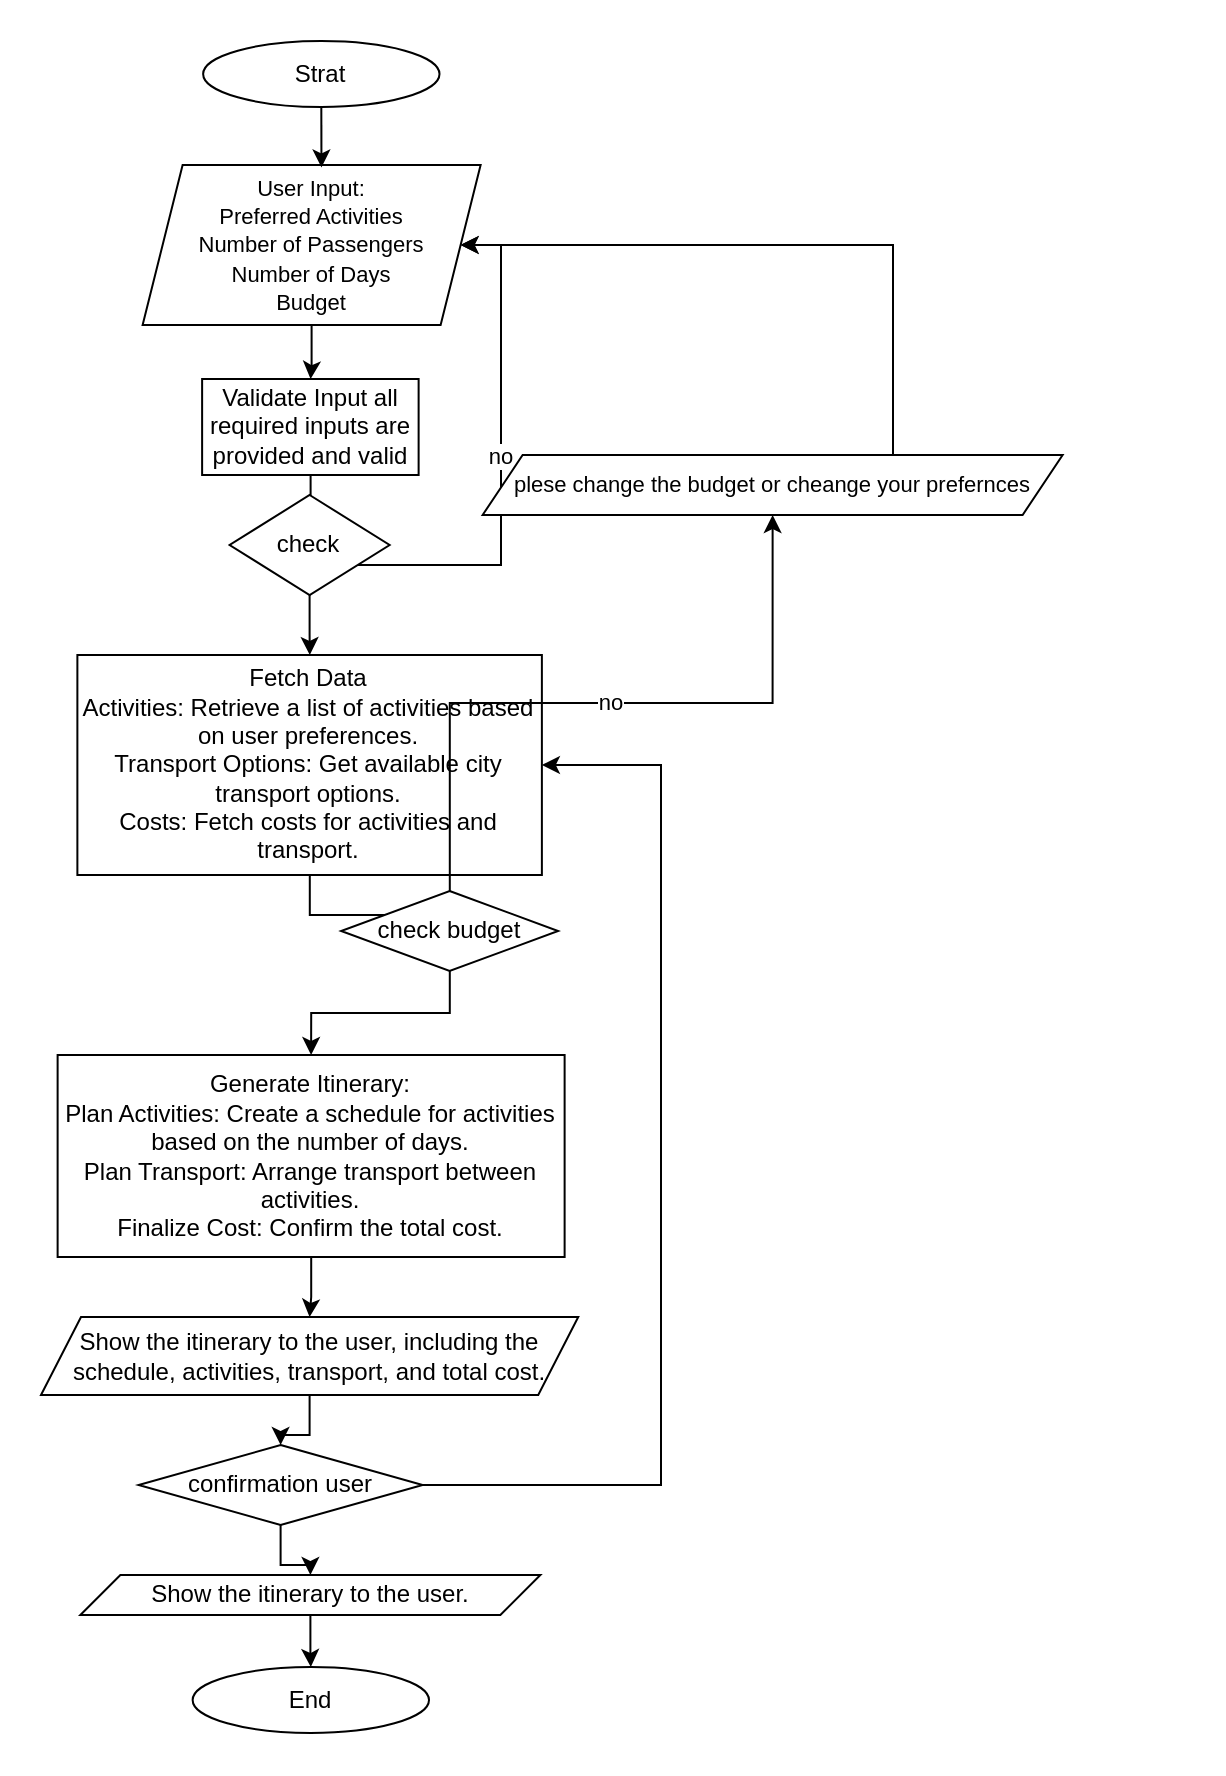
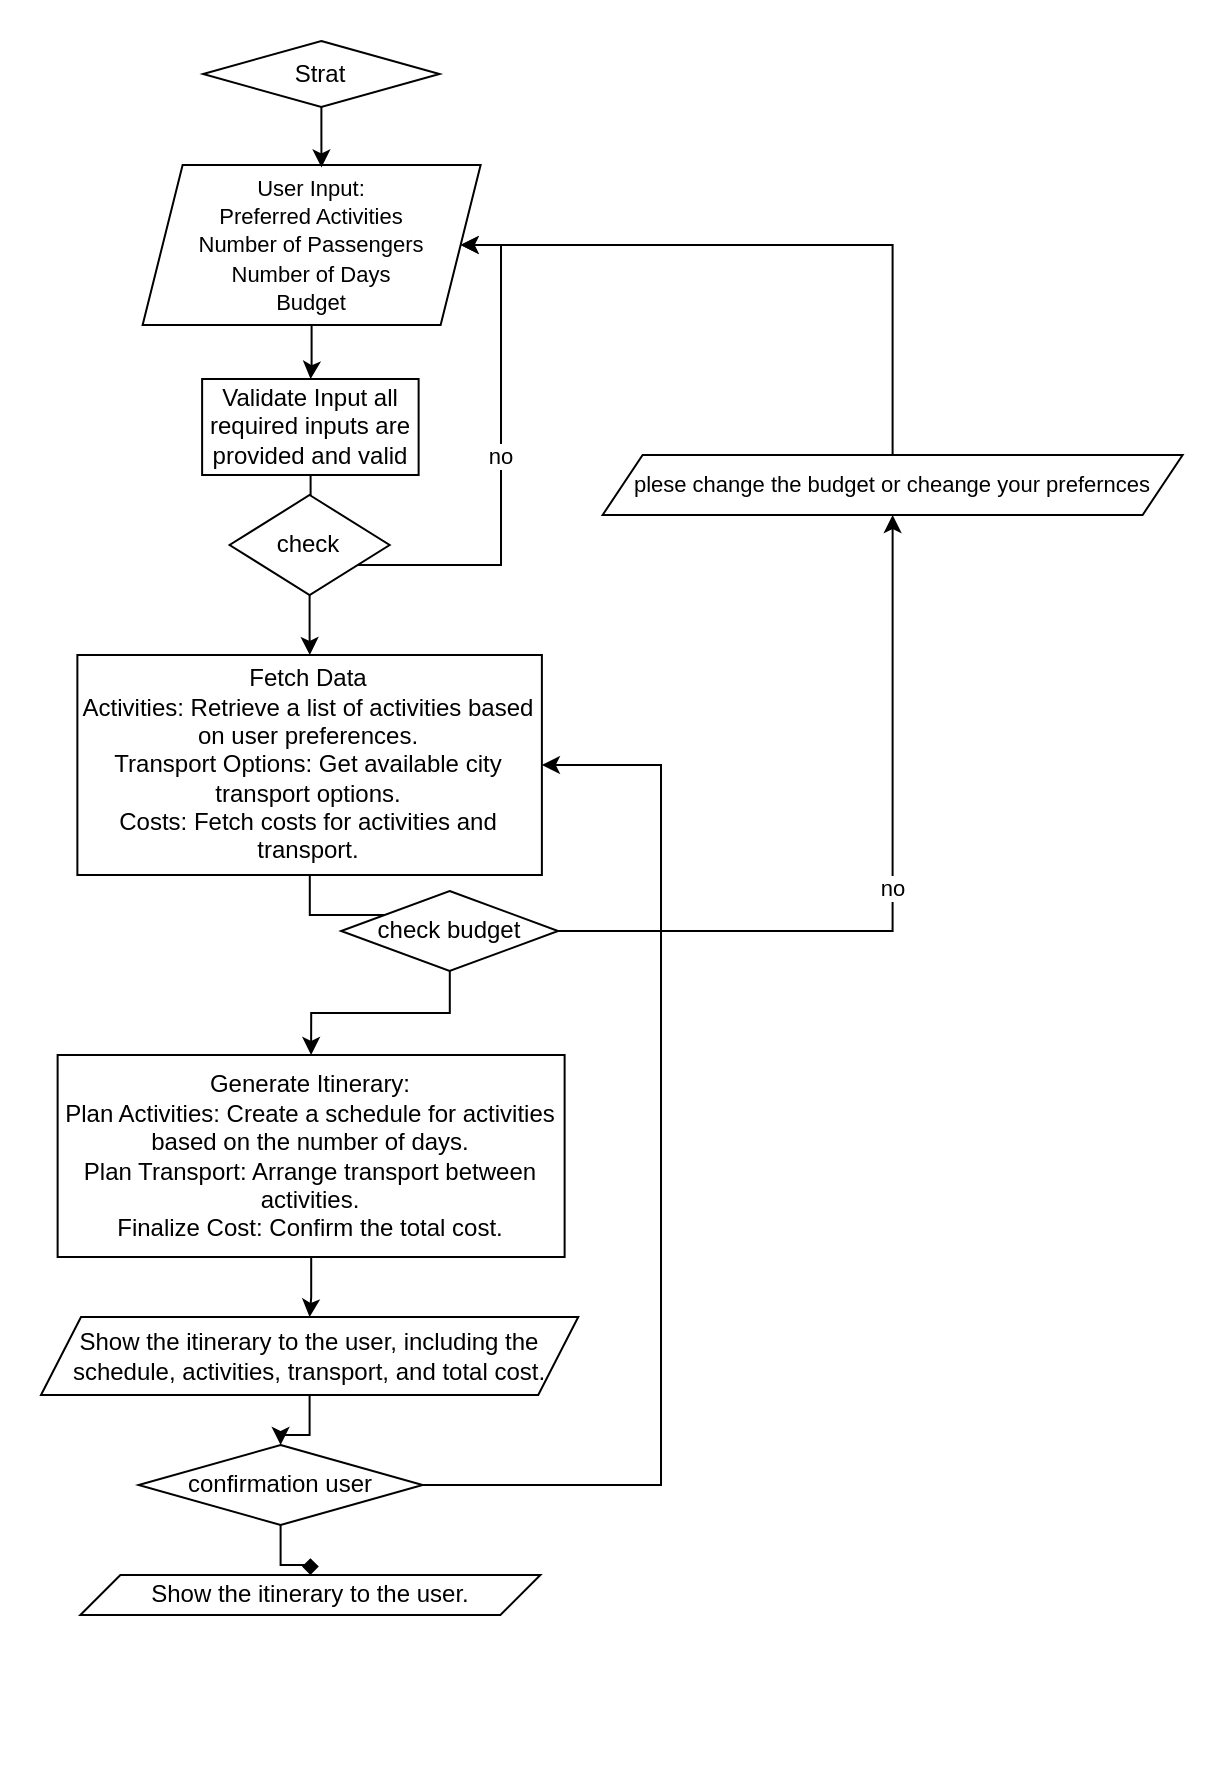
  <mxCell id="0" />
  <mxCell id="1" parent="0" />
  <mxCell id="2" style="edgeStyle=orthogonalEdgeStyle;rounded=0;orthogonalLoop=1;jettySize=auto;html=1;" edge="1" parent="1" source="3" target="5"><mxGeometry relative="1" as="geometry" /></mxCell>
  <mxCell id="3" value="&lt;font style=&quot;font-size: 11px;&quot;&gt;User Input:&lt;/font&gt;&lt;div&gt;&lt;font style=&quot;font-size: 11px;&quot;&gt;Preferred Activities&lt;/font&gt;&lt;/div&gt;&lt;div&gt;&lt;span style=&quot;font-size: 11px; background-color: initial;&quot;&gt;Number of Passengers&lt;/span&gt;&lt;/div&gt;&lt;div&gt;&lt;span style=&quot;font-size: 11px; background-color: initial;&quot;&gt;Number of Days&lt;/span&gt;&lt;/div&gt;&lt;div style=&quot;&quot;&gt;&lt;span style=&quot;font-size: 11px; background-color: initial;&quot;&gt;Budget&lt;/span&gt;&lt;/div&gt;" style="shape=parallelogram;perimeter=parallelogramPerimeter;whiteSpace=wrap;html=1;fixedSize=1;align=center;" vertex="1" parent="1"><mxGeometry x="70.81" y="82" width="169" height="80" as="geometry" /></mxCell>
  <mxCell id="4" style="edgeStyle=orthogonalEdgeStyle;rounded=0;orthogonalLoop=1;jettySize=auto;html=1;" edge="1" parent="1" source="5" target="8"><mxGeometry relative="1" as="geometry" /></mxCell>
  <mxCell id="5" value="Validate Input&amp;nbsp;all required inputs are provided and valid" style="rounded=0;whiteSpace=wrap;html=1;" vertex="1" parent="1"><mxGeometry x="100.56" y="189" width="108.25" height="48" as="geometry" /></mxCell>
  <mxCell id="6" style="edgeStyle=orthogonalEdgeStyle;rounded=0;orthogonalLoop=1;jettySize=auto;html=1;" edge="1" parent="1" source="8" target="10"><mxGeometry relative="1" as="geometry" /></mxCell>
  <mxCell id="7" value="no" style="edgeStyle=orthogonalEdgeStyle;rounded=0;orthogonalLoop=1;jettySize=auto;html=1;entryX=1;entryY=0.5;entryDx=0;entryDy=0;" edge="1" parent="1" source="8" target="3"><mxGeometry relative="1" as="geometry"><Array as="points"><mxPoint x="250" y="282" /><mxPoint x="250" y="122" /></Array></mxGeometry></mxCell>
  <mxCell id="8" value="check" style="rhombus;whiteSpace=wrap;html=1;" vertex="1" parent="1"><mxGeometry x="114.31" y="247" width="80" height="50" as="geometry" /></mxCell>
  <mxCell id="9" style="edgeStyle=orthogonalEdgeStyle;rounded=0;orthogonalLoop=1;jettySize=auto;html=1;" edge="1" parent="1" source="10" target="15"><mxGeometry relative="1" as="geometry" /></mxCell>
  <mxCell id="10" value="&lt;div style=&quot;&quot;&gt;&lt;div&gt;Fetch Data&lt;/div&gt;&lt;div&gt;Activities: Retrieve a list of activities based on user preferences.&lt;/div&gt;&lt;div&gt;Transport Options: Get available city transport options.&lt;/div&gt;&lt;div&gt;Costs: Fetch costs for activities and transport.&lt;/div&gt;&lt;/div&gt;" style="rounded=0;whiteSpace=wrap;html=1;align=center;" vertex="1" parent="1"><mxGeometry x="38.19" y="327" width="232.25" height="110" as="geometry" /></mxCell>
  <mxCell id="11" style="edgeStyle=orthogonalEdgeStyle;rounded=0;orthogonalLoop=1;jettySize=auto;html=1;" edge="1" parent="1" source="12" target="19"><mxGeometry relative="1" as="geometry" /></mxCell>
  <mxCell id="12" value="&lt;div&gt;Generate Itinerary:&lt;/div&gt;&lt;div&gt;Plan Activities: Create a schedule for activities based on the number of days.&lt;/div&gt;&lt;div&gt;Plan Transport: Arrange transport between activities.&lt;/div&gt;&lt;div&gt;Finalize Cost: Confirm the total cost.&lt;/div&gt;" style="rounded=0;whiteSpace=wrap;html=1;" vertex="1" parent="1"><mxGeometry x="28.31" y="527" width="253.5" height="101" as="geometry" /></mxCell>
  <mxCell id="13" style="edgeStyle=orthogonalEdgeStyle;rounded=0;orthogonalLoop=1;jettySize=auto;html=1;entryX=0.5;entryY=0;entryDx=0;entryDy=0;" edge="1" parent="1" source="15" target="12"><mxGeometry relative="1" as="geometry" /></mxCell>
  <mxCell id="14" value="no" style="edgeStyle=orthogonalEdgeStyle;rounded=0;orthogonalLoop=1;jettySize=auto;html=1;entryX=0.5;entryY=1;entryDx=0;entryDy=0;" edge="1" parent="1" source="15" target="17"><mxGeometry relative="1" as="geometry" /></mxCell>
  <mxCell id="15" value="check budget" style="rhombus;whiteSpace=wrap;html=1;" vertex="1" parent="1"><mxGeometry x="170.06" y="445" width="108.5" height="40" as="geometry" /></mxCell>
  <mxCell id="16" style="edgeStyle=orthogonalEdgeStyle;rounded=0;orthogonalLoop=1;jettySize=auto;html=1;" edge="1" parent="1" source="17" target="3"><mxGeometry relative="1" as="geometry"><Array as="points"><mxPoint x="446" y="122" /></Array></mxGeometry></mxCell>
- <mxCell id="17" value="&lt;span style=&quot;font-size: 11px; text-wrap: nowrap;&quot;&gt;plese change the budget or cheange your prefernces&lt;/span&gt;" style="shape=parallelogram;perimeter=parallelogramPerimeter;whiteSpace=wrap;html=1;fixedSize=1;" vertex="1" parent="1"><mxGeometry x="240.81" y="227" width="290" height="30" as="geometry" /></mxCell>
+ <mxCell id="17" value="&lt;span style=&quot;font-size: 11px; text-wrap: nowrap;&quot;&gt;plese change the budget or cheange your prefernces&lt;/span&gt;" style="shape=parallelogram;perimeter=parallelogramPerimeter;whiteSpace=wrap;html=1;fixedSize=1;" vertex="1" parent="1"><mxGeometry x="300.81" y="227" width="290" height="30" as="geometry" /></mxCell>
  <mxCell id="18" style="edgeStyle=orthogonalEdgeStyle;rounded=0;orthogonalLoop=1;jettySize=auto;html=1;entryX=0.5;entryY=0;entryDx=0;entryDy=0;" edge="1" parent="1" source="19" target="22"><mxGeometry relative="1" as="geometry" /></mxCell>
  <mxCell id="19" value="&lt;div&gt;Show the itinerary to the user, including the schedule, activities, transport, and total cost.&lt;/div&gt;" style="shape=parallelogram;perimeter=parallelogramPerimeter;whiteSpace=wrap;html=1;fixedSize=1;" vertex="1" parent="1"><mxGeometry x="20" y="658" width="268.62" height="39" as="geometry" /></mxCell>
- <mxCell id="20" style="edgeStyle=orthogonalEdgeStyle;rounded=0;orthogonalLoop=1;jettySize=auto;html=1;" edge="1" parent="1" source="22" target="25"><mxGeometry relative="1" as="geometry" /></mxCell>
+ <mxCell id="20" style="edgeStyle=orthogonalEdgeStyle;rounded=0;orthogonalLoop=1;jettySize=auto;html=1;endArrow=diamond;" edge="1" parent="1" source="22" target="25"><mxGeometry relative="1" as="geometry" /></mxCell>
  <mxCell id="21" style="edgeStyle=orthogonalEdgeStyle;rounded=0;orthogonalLoop=1;jettySize=auto;html=1;entryX=1;entryY=0.5;entryDx=0;entryDy=0;" edge="1" parent="1" source="22" target="10"><mxGeometry relative="1" as="geometry"><Array as="points"><mxPoint x="330" y="742" /><mxPoint x="330" y="382" /></Array></mxGeometry></mxCell>
  <mxCell id="22" value="confirmation user" style="rhombus;whiteSpace=wrap;html=1;" vertex="1" parent="1"><mxGeometry x="68.81" y="722" width="142" height="40" as="geometry" /></mxCell>
- <mxCell id="23" value="End" style="ellipse;whiteSpace=wrap;html=1;" vertex="1" parent="1"><mxGeometry x="95.81" y="833" width="118.19" height="33" as="geometry" /></mxCell>
- <mxCell id="24" style="edgeStyle=orthogonalEdgeStyle;rounded=0;orthogonalLoop=1;jettySize=auto;html=1;entryX=0.5;entryY=0;entryDx=0;entryDy=0;" edge="1" parent="1" source="25" target="23"><mxGeometry relative="1" as="geometry" /></mxCell>
  <mxCell id="25" value="Show the itinerary to the user." style="shape=parallelogram;perimeter=parallelogramPerimeter;whiteSpace=wrap;html=1;fixedSize=1;" vertex="1" parent="1"><mxGeometry x="39.69" y="787" width="230" height="20" as="geometry" /></mxCell>
- <mxCell id="26" value="Strat" style="ellipse;whiteSpace=wrap;html=1;" vertex="1" parent="1"><mxGeometry x="101.06" y="20" width="118.19" height="33" as="geometry" /></mxCell>
+ <mxCell id="26" value="Strat" style="rhombus;whiteSpace=wrap;html=1;" vertex="1" parent="1"><mxGeometry x="101.06" y="20" width="118.19" height="33" as="geometry" /></mxCell>
  <mxCell id="27" style="edgeStyle=orthogonalEdgeStyle;rounded=0;orthogonalLoop=1;jettySize=auto;html=1;entryX=0.529;entryY=0.015;entryDx=0;entryDy=0;entryPerimeter=0;" edge="1" parent="1" source="26" target="3"><mxGeometry relative="1" as="geometry" /></mxCell>
